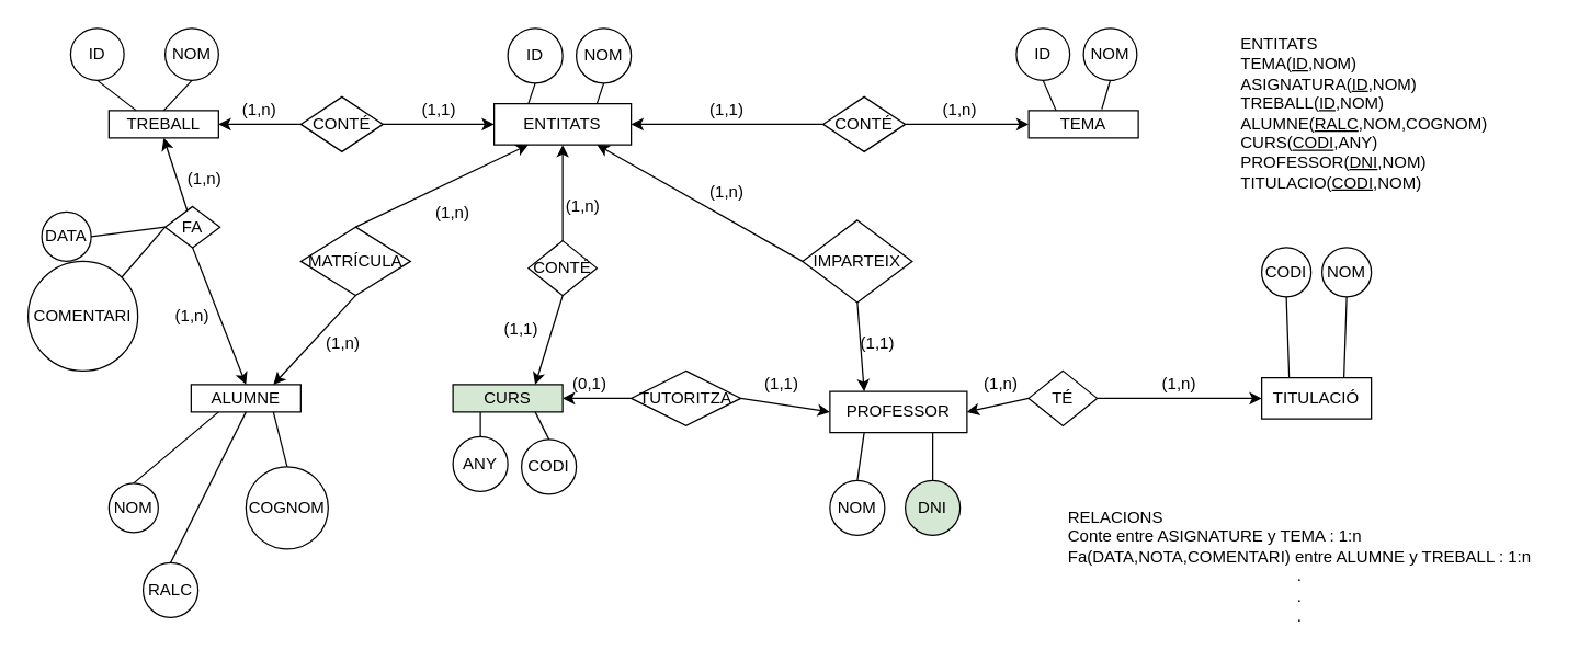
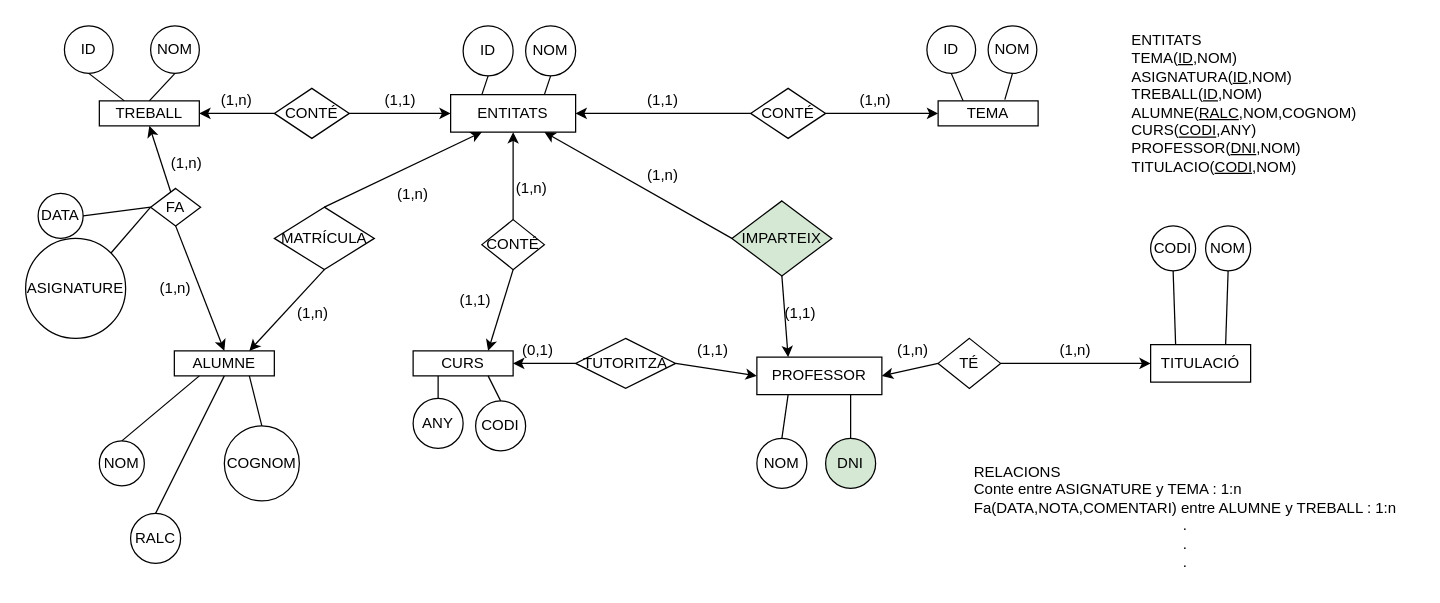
  <mxCell id="0" />
  <mxCell id="1" parent="0" />
  <mxCell id="2" value="TITULACIÓ" style="rounded=0;whiteSpace=wrap;html=1;" parent="1" vertex="1"><mxGeometry x="920" y="275" width="80" height="30" as="geometry" /></mxCell>
  <mxCell id="3" value="PROFESSOR" style="rounded=0;whiteSpace=wrap;html=1;" parent="1" vertex="1"><mxGeometry x="605" y="285" width="100" height="30" as="geometry" /></mxCell>
- <mxCell id="4" value="CURS" style="rounded=0;whiteSpace=wrap;html=1;fillColor=#d5e8d4;" parent="1" vertex="1"><mxGeometry x="330" y="280" width="80" height="20" as="geometry" /></mxCell>
+ <mxCell id="4" value="CURS" style="rounded=0;whiteSpace=wrap;html=1;" parent="1" vertex="1"><mxGeometry x="330" y="280" width="80" height="20" as="geometry" /></mxCell>
  <mxCell id="5" value="ALUMNE" style="rounded=0;whiteSpace=wrap;html=1;" parent="1" vertex="1"><mxGeometry x="138.97" y="280" width="80" height="20" as="geometry" /></mxCell>
  <mxCell id="6" value="TEMA" style="rounded=0;whiteSpace=wrap;html=1;" parent="1" vertex="1"><mxGeometry x="750" y="80" width="80" height="20" as="geometry" /></mxCell>
  <mxCell id="7" value="ENTITATS" style="rounded=0;whiteSpace=wrap;html=1;" parent="1" vertex="1"><mxGeometry x="360" y="75" width="100" height="30" as="geometry" /></mxCell>
  <mxCell id="8" value="TREBALL" style="rounded=0;whiteSpace=wrap;html=1;" parent="1" vertex="1"><mxGeometry x="78.97" y="80" width="80" height="20" as="geometry" /></mxCell>
  <mxCell id="9" value="RALC" style="ellipse;whiteSpace=wrap;html=1;aspect=fixed;" parent="1" vertex="1"><mxGeometry x="103.97" y="410" width="40" height="40" as="geometry" /></mxCell>
  <mxCell id="10" value="COGNOM" style="ellipse;whiteSpace=wrap;html=1;aspect=fixed;" parent="1" vertex="1"><mxGeometry x="178.97" y="340" width="60" height="60" as="geometry" /></mxCell>
  <mxCell id="11" value="NOM" style="ellipse;whiteSpace=wrap;html=1;aspect=fixed;" parent="1" vertex="1"><mxGeometry x="964" y="180" width="36" height="36" as="geometry" /></mxCell>
  <mxCell id="12" value="CODI" style="ellipse;whiteSpace=wrap;html=1;aspect=fixed;" parent="1" vertex="1"><mxGeometry x="380" y="320" width="40" height="40" as="geometry" /></mxCell>
  <mxCell id="13" value="ANY" style="ellipse;whiteSpace=wrap;html=1;aspect=fixed;" parent="1" vertex="1"><mxGeometry x="330" y="318" width="40" height="40" as="geometry" /></mxCell>
  <mxCell id="14" value="NOM" style="ellipse;whiteSpace=wrap;html=1;aspect=fixed;" parent="1" vertex="1"><mxGeometry x="605" y="350" width="40" height="40" as="geometry" /></mxCell>
  <mxCell id="15" value="CODI" style="ellipse;whiteSpace=wrap;html=1;aspect=fixed;" parent="1" vertex="1"><mxGeometry x="920" y="180" width="36" height="36" as="geometry" /></mxCell>
  <mxCell id="16" value="NOM" style="ellipse;whiteSpace=wrap;html=1;aspect=fixed;" parent="1" vertex="1"><mxGeometry x="420" width="40" height="40" as="geometry" y="20" /></mxCell>
  <mxCell id="17" value="ID" style="ellipse;whiteSpace=wrap;html=1;aspect=fixed;" parent="1" vertex="1"><mxGeometry x="370" width="40" height="40" as="geometry" y="20" /></mxCell>
  <mxCell id="18" value="NOM" style="ellipse;whiteSpace=wrap;html=1;aspect=fixed;" parent="1" vertex="1"><mxGeometry x="790" width="38.97" height="38" as="geometry" y="20" /></mxCell>
  <mxCell id="19" value="ID" style="ellipse;whiteSpace=wrap;html=1;aspect=fixed;" parent="1" vertex="1"><mxGeometry x="741.03" width="38.97" height="38" as="geometry" y="20" /></mxCell>
  <mxCell id="20" value="" style="endArrow=none;html=1;rounded=0;entryX=0.5;entryY=1;entryDx=0;entryDy=0;exitX=0.75;exitY=0;exitDx=0;exitDy=0;" parent="1" source="7" target="16" edge="1"><mxGeometry width="50" height="50" relative="1" as="geometry"><mxPoint x="351" y="139" as="sourcePoint" /><mxPoint x="350" y="90" as="targetPoint" /></mxGeometry></mxCell>
  <mxCell id="21" value="" style="endArrow=none;html=1;rounded=0;entryX=0.5;entryY=1;entryDx=0;entryDy=0;exitX=0.25;exitY=0;exitDx=0;exitDy=0;" parent="1" source="7" target="17" edge="1"><mxGeometry width="50" height="50" relative="1" as="geometry"><mxPoint x="580" y="280" as="sourcePoint" /><mxPoint x="630" y="230" as="targetPoint" /></mxGeometry></mxCell>
  <mxCell id="22" value="" style="endArrow=none;html=1;rounded=0;entryX=0.5;entryY=1;entryDx=0;entryDy=0;exitX=0.25;exitY=0;exitDx=0;exitDy=0;" parent="1" source="6" target="19" edge="1"><mxGeometry width="50" height="50" relative="1" as="geometry"><mxPoint x="580" y="280" as="sourcePoint" /><mxPoint x="630" y="230" as="targetPoint" /></mxGeometry></mxCell>
  <mxCell id="23" value="" style="endArrow=none;html=1;rounded=0;entryX=0.5;entryY=1;entryDx=0;entryDy=0;exitX=0.667;exitY=-0.05;exitDx=0;exitDy=0;exitPerimeter=0;" parent="1" source="6" target="18" edge="1"><mxGeometry width="50" height="50" relative="1" as="geometry"><mxPoint x="580" y="280" as="sourcePoint" /><mxPoint x="630" y="230" as="targetPoint" /></mxGeometry></mxCell>
  <mxCell id="24" value="DNI" style="ellipse;whiteSpace=wrap;html=1;aspect=fixed;fillColor=#d5e8d4;" parent="1" vertex="1"><mxGeometry x="660" y="350" width="40" height="40" as="geometry" /></mxCell>
  <mxCell id="25" value="" style="endArrow=none;html=1;rounded=0;exitX=0.5;exitY=0;exitDx=0;exitDy=0;entryX=0.75;entryY=1;entryDx=0;entryDy=0;" parent="1" source="24" target="3" edge="1"><mxGeometry width="50" height="50" relative="1" as="geometry"><mxPoint x="580" y="280" as="sourcePoint" /><mxPoint x="630" y="230" as="targetPoint" /></mxGeometry></mxCell>
  <mxCell id="26" value="" style="endArrow=none;html=1;rounded=0;exitX=0.5;exitY=0;exitDx=0;exitDy=0;entryX=0.25;entryY=1;entryDx=0;entryDy=0;" parent="1" source="14" target="3" edge="1"><mxGeometry width="50" height="50" relative="1" as="geometry"><mxPoint x="580" y="280" as="sourcePoint" /><mxPoint x="630" y="230" as="targetPoint" /></mxGeometry></mxCell>
  <mxCell id="27" value="NOM" style="ellipse;whiteSpace=wrap;html=1;aspect=fixed;" parent="1" vertex="1"><mxGeometry x="78.97" y="352" width="36" height="36" as="geometry" /></mxCell>
  <mxCell id="28" value="ID" style="ellipse;whiteSpace=wrap;html=1;aspect=fixed;" parent="1" vertex="1"><mxGeometry x="51.03" width="38.97" height="38" as="geometry" y="20" /></mxCell>
  <mxCell id="29" value="NOM" style="ellipse;whiteSpace=wrap;html=1;aspect=fixed;" parent="1" vertex="1"><mxGeometry x="120" width="38.97" height="38" as="geometry" y="20" /></mxCell>
  <mxCell id="30" value="TUTORITZA" style="rhombus;whiteSpace=wrap;html=1;" parent="1" vertex="1"><mxGeometry x="460" y="270" width="80" height="40" as="geometry" /></mxCell>
  <mxCell id="31" value="TÉ" style="rhombus;whiteSpace=wrap;html=1;" parent="1" vertex="1"><mxGeometry x="750" y="270" width="50" height="40" as="geometry" /></mxCell>
- <mxCell id="32" value="IMPARTEIX" style="rhombus;whiteSpace=wrap;html=1;" parent="1" vertex="1"><mxGeometry x="585" y="160" width="80" height="60" as="geometry" /></mxCell>
+ <mxCell id="32" value="IMPARTEIX" style="rhombus;whiteSpace=wrap;html=1;fillColor=#d5e8d4;" parent="1" vertex="1"><mxGeometry x="585" y="160" width="80" height="60" as="geometry" /></mxCell>
  <mxCell id="33" value="CONTÉ" style="rhombus;whiteSpace=wrap;html=1;" parent="1" vertex="1"><mxGeometry x="385" y="175" width="50" height="40" as="geometry" /></mxCell>
  <mxCell id="34" value="MATRÍCULA" style="rhombus;whiteSpace=wrap;html=1;" parent="1" vertex="1"><mxGeometry x="218.97" y="165" width="80" height="50" as="geometry" /></mxCell>
  <mxCell id="35" value="FA" style="rhombus;whiteSpace=wrap;html=1;" parent="1" vertex="1"><mxGeometry x="120" y="150" width="40" height="30" as="geometry" /></mxCell>
  <mxCell id="36" value="CONTÉ" style="rhombus;whiteSpace=wrap;html=1;" parent="1" vertex="1"><mxGeometry x="600" y="70" width="60" height="40" as="geometry" /></mxCell>
  <mxCell id="37" value="CONTÉ" style="rhombus;whiteSpace=wrap;html=1;" parent="1" vertex="1"><mxGeometry x="218.97" y="70" width="60" height="40" as="geometry" /></mxCell>
  <mxCell id="38" value="" style="endArrow=none;html=1;rounded=0;entryX=0.25;entryY=0;entryDx=0;entryDy=0;exitX=0.5;exitY=1;exitDx=0;exitDy=0;" parent="1" source="15" target="2" edge="1"><mxGeometry width="50" height="50" relative="1" as="geometry"><mxPoint x="938" y="220" as="sourcePoint" /><mxPoint x="650" y="270" as="targetPoint" /></mxGeometry></mxCell>
  <mxCell id="39" value="" style="endArrow=none;html=1;rounded=0;entryX=0.75;entryY=1;entryDx=0;entryDy=0;exitX=0.5;exitY=0;exitDx=0;exitDy=0;" parent="1" source="12" target="4" edge="1"><mxGeometry width="50" height="50" relative="1" as="geometry"><mxPoint x="600" y="320" as="sourcePoint" /><mxPoint x="650" y="270" as="targetPoint" /></mxGeometry></mxCell>
  <mxCell id="40" value="" style="endArrow=none;html=1;rounded=0;entryX=0.25;entryY=1;entryDx=0;entryDy=0;exitX=0.5;exitY=0;exitDx=0;exitDy=0;" parent="1" source="13" target="4" edge="1"><mxGeometry width="50" height="50" relative="1" as="geometry"><mxPoint x="600" y="320" as="sourcePoint" /><mxPoint x="650" y="270" as="targetPoint" /></mxGeometry></mxCell>
  <mxCell id="41" value="" style="endArrow=none;html=1;rounded=0;entryX=0.75;entryY=1;entryDx=0;entryDy=0;exitX=0.5;exitY=0;exitDx=0;exitDy=0;" parent="1" source="10" target="5" edge="1"><mxGeometry width="50" height="50" relative="1" as="geometry"><mxPoint x="600" y="320" as="sourcePoint" /><mxPoint x="650" y="270" as="targetPoint" /></mxGeometry></mxCell>
  <mxCell id="42" value="" style="endArrow=none;html=1;rounded=0;entryX=0.5;entryY=1;entryDx=0;entryDy=0;exitX=0.5;exitY=0;exitDx=0;exitDy=0;" parent="1" source="9" target="5" edge="1"><mxGeometry width="50" height="50" relative="1" as="geometry"><mxPoint x="600" y="320" as="sourcePoint" /><mxPoint x="100" y="210" as="targetPoint" /></mxGeometry></mxCell>
  <mxCell id="43" value="" style="endArrow=none;html=1;rounded=0;entryX=0.25;entryY=1;entryDx=0;entryDy=0;exitX=0.5;exitY=0;exitDx=0;exitDy=0;" parent="1" source="27" target="5" edge="1"><mxGeometry width="50" height="50" relative="1" as="geometry"><mxPoint x="600" y="320" as="sourcePoint" /><mxPoint x="650" y="270" as="targetPoint" /></mxGeometry></mxCell>
  <mxCell id="44" value="" style="endArrow=none;html=1;rounded=0;entryX=0.5;entryY=1;entryDx=0;entryDy=0;exitX=0.5;exitY=0;exitDx=0;exitDy=0;" parent="1" source="8" target="29" edge="1"><mxGeometry width="50" height="50" relative="1" as="geometry"><mxPoint x="600" y="320" as="sourcePoint" /><mxPoint x="650" y="270" as="targetPoint" /></mxGeometry></mxCell>
  <mxCell id="45" value="" style="endArrow=none;html=1;rounded=0;entryX=0.5;entryY=1;entryDx=0;entryDy=0;exitX=0.25;exitY=0;exitDx=0;exitDy=0;" parent="1" source="8" target="28" edge="1"><mxGeometry width="50" height="50" relative="1" as="geometry"><mxPoint x="600" y="320" as="sourcePoint" /><mxPoint x="650" y="270" as="targetPoint" /></mxGeometry></mxCell>
  <mxCell id="46" value="(1,1)" style="text;html=1;strokeColor=none;fillColor=none;align=center;verticalAlign=middle;whiteSpace=wrap;rounded=0;" parent="1" vertex="1"><mxGeometry x="560" y="270" width="20" height="20" as="geometry" /></mxCell>
  <mxCell id="47" value="(0,1)" style="text;html=1;strokeColor=none;fillColor=none;align=center;verticalAlign=middle;whiteSpace=wrap;rounded=0;" parent="1" vertex="1"><mxGeometry x="420" y="270" width="20" height="20" as="geometry" /></mxCell>
  <mxCell id="48" value="DATA" style="ellipse;whiteSpace=wrap;html=1;aspect=fixed;" parent="1" vertex="1"><mxGeometry x="30" y="154" width="36" height="36" as="geometry" /></mxCell>
- <mxCell id="49" value="COMENTARI" style="ellipse;whiteSpace=wrap;html=1;aspect=fixed;" parent="1" vertex="1"><mxGeometry y="190" width="80" height="80" as="geometry" x="20" /></mxCell>
+ <mxCell id="49" value="ASIGNATURE" style="ellipse;whiteSpace=wrap;html=1;aspect=fixed;" parent="1" vertex="1"><mxGeometry y="190" width="80" height="80" as="geometry" x="20" /></mxCell>
  <mxCell id="50" value="(1,n)" style="text;html=1;strokeColor=none;fillColor=none;align=center;verticalAlign=middle;whiteSpace=wrap;rounded=0;" parent="1" vertex="1"><mxGeometry x="720" y="270" width="20" height="20" as="geometry" /></mxCell>
  <mxCell id="51" value="(1,n)" style="text;html=1;strokeColor=none;fillColor=none;align=center;verticalAlign=middle;whiteSpace=wrap;rounded=0;" parent="1" vertex="1"><mxGeometry x="850" y="270" width="20" height="20" as="geometry" /></mxCell>
  <mxCell id="52" value="" style="endArrow=none;html=1;rounded=0;entryX=0;entryY=0.5;entryDx=0;entryDy=0;exitX=1;exitY=0;exitDx=0;exitDy=0;" parent="1" source="49" target="35" edge="1"><mxGeometry width="50" height="50" relative="1" as="geometry"><mxPoint x="76" y="142" as="sourcePoint" /><mxPoint x="130" y="165" as="targetPoint" /></mxGeometry></mxCell>
  <mxCell id="53" value="" style="endArrow=none;html=1;rounded=0;entryX=0;entryY=0.5;entryDx=0;entryDy=0;exitX=1;exitY=0.5;exitDx=0;exitDy=0;" parent="1" source="48" target="35" edge="1"><mxGeometry width="50" height="50" relative="1" as="geometry"><mxPoint x="86" y="152" as="sourcePoint" /><mxPoint x="140" y="175" as="targetPoint" /><Array as="points" /></mxGeometry></mxCell>
  <mxCell id="54" value="(1,1)" style="text;html=1;strokeColor=none;fillColor=none;align=center;verticalAlign=middle;whiteSpace=wrap;rounded=0;" parent="1" vertex="1"><mxGeometry x="630" y="240" width="20" height="20" as="geometry" /></mxCell>
  <mxCell id="55" value="(1,n)" style="text;html=1;strokeColor=none;fillColor=none;align=center;verticalAlign=middle;whiteSpace=wrap;rounded=0;" parent="1" vertex="1"><mxGeometry x="520" y="130" width="20" height="20" as="geometry" /></mxCell>
  <mxCell id="56" value="(1,1)" style="text;html=1;strokeColor=none;fillColor=none;align=center;verticalAlign=middle;whiteSpace=wrap;rounded=0;" parent="1" vertex="1"><mxGeometry x="520" y="70" width="20" height="20" as="geometry" /></mxCell>
  <mxCell id="57" value="(1,n)" style="text;html=1;strokeColor=none;fillColor=none;align=center;verticalAlign=middle;whiteSpace=wrap;rounded=0;" parent="1" vertex="1"><mxGeometry x="690" y="70" width="20" height="20" as="geometry" /></mxCell>
  <mxCell id="58" value="(1,n)" style="text;html=1;strokeColor=none;fillColor=none;align=center;verticalAlign=middle;whiteSpace=wrap;rounded=0;" parent="1" vertex="1"><mxGeometry x="320" y="145" width="20" height="20" as="geometry" /></mxCell>
  <mxCell id="59" value="(1,n)" style="text;html=1;strokeColor=none;fillColor=none;align=center;verticalAlign=middle;whiteSpace=wrap;rounded=0;" parent="1" vertex="1"><mxGeometry x="240" y="240" width="20" height="20" as="geometry" /></mxCell>
  <mxCell id="60" value="(1,n)" style="text;html=1;strokeColor=none;fillColor=none;align=center;verticalAlign=middle;whiteSpace=wrap;rounded=0;" parent="1" vertex="1"><mxGeometry x="178.97" y="70" width="20" height="20" as="geometry" /></mxCell>
  <mxCell id="61" value="(1,1)" style="text;html=1;strokeColor=none;fillColor=none;align=center;verticalAlign=middle;whiteSpace=wrap;rounded=0;" parent="1" vertex="1"><mxGeometry x="310" y="70" width="20" height="20" as="geometry" /></mxCell>
  <mxCell id="62" value="(1,n)" style="text;html=1;strokeColor=none;fillColor=none;align=center;verticalAlign=middle;whiteSpace=wrap;rounded=0;" parent="1" vertex="1"><mxGeometry x="138.97" y="120" width="20" height="20" as="geometry" /></mxCell>
  <mxCell id="63" value="(1,n)" style="text;html=1;strokeColor=none;fillColor=none;align=center;verticalAlign=middle;whiteSpace=wrap;rounded=0;" parent="1" vertex="1"><mxGeometry x="130" y="220" width="20" height="20" as="geometry" /></mxCell>
  <mxCell id="64" value="(1,1)" style="text;html=1;strokeColor=none;fillColor=none;align=center;verticalAlign=middle;whiteSpace=wrap;rounded=0;" parent="1" vertex="1"><mxGeometry x="370" y="230" width="20" height="20" as="geometry" /></mxCell>
  <mxCell id="65" value="(1,n)" style="text;html=1;strokeColor=none;fillColor=none;align=center;verticalAlign=middle;whiteSpace=wrap;rounded=0;" parent="1" vertex="1"><mxGeometry x="415" y="140" width="20" height="20" as="geometry" /></mxCell>
  <mxCell id="66" value="ENTITATS&lt;br&gt;TEMA(&lt;u&gt;ID&lt;/u&gt;,NOM)&lt;br&gt;ASIGNATURA(&lt;u&gt;ID&lt;/u&gt;,NOM)&lt;br&gt;TREBALL(&lt;u&gt;ID&lt;/u&gt;,NOM)&lt;br&gt;ALUMNE(&lt;u&gt;RALC&lt;/u&gt;,NOM,COGNOM)&lt;br&gt;CURS(&lt;u&gt;CODI&lt;/u&gt;,ANY)&lt;br&gt;PROFESSOR(&lt;u&gt;DNI&lt;/u&gt;,NOM)&lt;br&gt;TITULACIO(&lt;u&gt;CODI&lt;/u&gt;,NOM)" style="text;html=1;strokeColor=none;fillColor=none;spacing=5;spacingTop=-20;whiteSpace=wrap;overflow=hidden;rounded=0;" parent="1" vertex="1"><mxGeometry x="900" y="35" width="190" height="115" as="geometry" /></mxCell>
  <mxCell id="67" value="" style="endArrow=none;html=1;rounded=0;entryX=0.5;entryY=1;entryDx=0;entryDy=0;exitX=0.75;exitY=0;exitDx=0;exitDy=0;" parent="1" source="2" target="11" edge="1"><mxGeometry width="50" height="50" relative="1" as="geometry"><mxPoint x="600" y="290" as="sourcePoint" /><mxPoint x="650" y="240" as="targetPoint" /></mxGeometry></mxCell>
  <mxCell id="68" value="RELACIONS&lt;br&gt;Conte entre ASIGNATURE y TEMA : 1:n&lt;br&gt;Fa(DATA,NOTA,COMENTARI) entre ALUMNE y TREBALL : 1:n&lt;br&gt;&lt;div style=&quot;text-align: center;&quot;&gt;&lt;span style=&quot;background-color: initial;&quot;&gt;.&lt;/span&gt;&lt;/div&gt;&lt;div style=&quot;text-align: center;&quot;&gt;&lt;span style=&quot;background-color: initial;&quot;&gt;.&lt;/span&gt;&lt;/div&gt;&lt;div style=&quot;text-align: center;&quot;&gt;&lt;span style=&quot;background-color: initial;&quot;&gt;.&lt;/span&gt;&lt;/div&gt;" style="text;html=1;strokeColor=none;fillColor=none;spacing=5;spacingTop=-20;whiteSpace=wrap;overflow=hidden;rounded=0;" parent="1" vertex="1"><mxGeometry x="774" y="380" width="356" height="80" as="geometry" /></mxCell>
  <mxCell id="69" value="" style="endArrow=classic;html=1;rounded=0;exitX=0;exitY=0.5;exitDx=0;exitDy=0;entryX=1;entryY=0.5;entryDx=0;entryDy=0;" edge="1" parent="1" source="36" target="7"><mxGeometry width="50" height="50" relative="1" as="geometry"><mxPoint x="580" y="390" as="sourcePoint" /><mxPoint x="630" y="340" as="targetPoint" /></mxGeometry></mxCell>
  <mxCell id="70" value="" style="endArrow=classic;html=1;rounded=0;exitX=1;exitY=0.5;exitDx=0;exitDy=0;entryX=0;entryY=0.5;entryDx=0;entryDy=0;" edge="1" parent="1" source="37" target="7"><mxGeometry width="50" height="50" relative="1" as="geometry"><mxPoint x="580" y="390" as="sourcePoint" /><mxPoint x="630" y="340" as="targetPoint" /></mxGeometry></mxCell>
  <mxCell id="71" value="" style="endArrow=classic;html=1;rounded=0;exitX=0;exitY=0.5;exitDx=0;exitDy=0;entryX=1;entryY=0.5;entryDx=0;entryDy=0;" edge="1" parent="1" source="37" target="8"><mxGeometry width="50" height="50" relative="1" as="geometry"><mxPoint x="580" y="390" as="sourcePoint" /><mxPoint x="630" y="340" as="targetPoint" /></mxGeometry></mxCell>
  <mxCell id="72" value="" style="endArrow=classic;html=1;rounded=0;entryX=0.5;entryY=1;entryDx=0;entryDy=0;" edge="1" parent="1" source="35" target="8"><mxGeometry width="50" height="50" relative="1" as="geometry"><mxPoint x="580" y="390" as="sourcePoint" /><mxPoint x="630" y="340" as="targetPoint" /></mxGeometry></mxCell>
  <mxCell id="73" value="" style="endArrow=classic;html=1;rounded=0;exitX=0.5;exitY=1;exitDx=0;exitDy=0;entryX=0.5;entryY=0;entryDx=0;entryDy=0;" edge="1" parent="1" source="35" target="5"><mxGeometry width="50" height="50" relative="1" as="geometry"><mxPoint x="580" y="390" as="sourcePoint" /><mxPoint x="630" y="340" as="targetPoint" /></mxGeometry></mxCell>
  <mxCell id="74" value="" style="endArrow=classic;html=1;rounded=0;exitX=0.5;exitY=1;exitDx=0;exitDy=0;entryX=0.75;entryY=0;entryDx=0;entryDy=0;" edge="1" parent="1" source="34" target="5"><mxGeometry width="50" height="50" relative="1" as="geometry"><mxPoint x="580" y="390" as="sourcePoint" /><mxPoint x="630" y="340" as="targetPoint" /></mxGeometry></mxCell>
  <mxCell id="75" value="" style="endArrow=classic;html=1;rounded=0;exitX=0.5;exitY=0;exitDx=0;exitDy=0;entryX=0.25;entryY=1;entryDx=0;entryDy=0;" edge="1" parent="1" source="34" target="7"><mxGeometry width="50" height="50" relative="1" as="geometry"><mxPoint x="580" y="390" as="sourcePoint" /><mxPoint x="630" y="340" as="targetPoint" /></mxGeometry></mxCell>
  <mxCell id="76" value="" style="endArrow=classic;html=1;rounded=0;exitX=0.5;exitY=0;exitDx=0;exitDy=0;entryX=0.5;entryY=1;entryDx=0;entryDy=0;" edge="1" parent="1" source="33" target="7"><mxGeometry width="50" height="50" relative="1" as="geometry"><mxPoint x="580" y="390" as="sourcePoint" /><mxPoint x="630" y="340" as="targetPoint" /></mxGeometry></mxCell>
  <mxCell id="77" value="" style="endArrow=classic;html=1;rounded=0;exitX=0.5;exitY=1;exitDx=0;exitDy=0;entryX=0.75;entryY=0;entryDx=0;entryDy=0;" edge="1" parent="1" source="33" target="4"><mxGeometry width="50" height="50" relative="1" as="geometry"><mxPoint x="580" y="390" as="sourcePoint" /><mxPoint x="630" y="340" as="targetPoint" /></mxGeometry></mxCell>
  <mxCell id="78" value="" style="endArrow=classic;html=1;rounded=0;exitX=0;exitY=0.5;exitDx=0;exitDy=0;entryX=0.75;entryY=1;entryDx=0;entryDy=0;" edge="1" parent="1" source="32" target="7"><mxGeometry width="50" height="50" relative="1" as="geometry"><mxPoint x="580" y="390" as="sourcePoint" /><mxPoint x="630" y="340" as="targetPoint" /></mxGeometry></mxCell>
  <mxCell id="79" value="" style="endArrow=classic;html=1;rounded=0;exitX=1;exitY=0.5;exitDx=0;exitDy=0;entryX=0;entryY=0.5;entryDx=0;entryDy=0;" edge="1" parent="1" source="36" target="6"><mxGeometry width="50" height="50" relative="1" as="geometry"><mxPoint x="520" y="430" as="sourcePoint" /><mxPoint x="680" y="170" as="targetPoint" /></mxGeometry></mxCell>
  <mxCell id="80" value="" style="endArrow=classic;html=1;rounded=0;exitX=0.5;exitY=1;exitDx=0;exitDy=0;entryX=0.25;entryY=0;entryDx=0;entryDy=0;" edge="1" parent="1" source="32" target="3"><mxGeometry width="50" height="50" relative="1" as="geometry"><mxPoint x="580" y="390" as="sourcePoint" /><mxPoint x="630" y="340" as="targetPoint" /></mxGeometry></mxCell>
  <mxCell id="81" value="" style="endArrow=classic;html=1;rounded=0;exitX=0;exitY=0.5;exitDx=0;exitDy=0;entryX=1;entryY=0.5;entryDx=0;entryDy=0;" edge="1" parent="1" source="30" target="4"><mxGeometry width="50" height="50" relative="1" as="geometry"><mxPoint x="580" y="390" as="sourcePoint" /><mxPoint x="630" y="340" as="targetPoint" /></mxGeometry></mxCell>
  <mxCell id="82" value="" style="endArrow=classic;html=1;rounded=0;exitX=1;exitY=0.5;exitDx=0;exitDy=0;entryX=0;entryY=0.5;entryDx=0;entryDy=0;" edge="1" parent="1" source="30" target="3"><mxGeometry width="50" height="50" relative="1" as="geometry"><mxPoint x="580" y="390" as="sourcePoint" /><mxPoint x="550" y="340" as="targetPoint" /></mxGeometry></mxCell>
  <mxCell id="83" value="" style="endArrow=classic;html=1;rounded=0;exitX=0;exitY=0.5;exitDx=0;exitDy=0;entryX=1;entryY=0.5;entryDx=0;entryDy=0;" edge="1" parent="1" source="31" target="3"><mxGeometry width="50" height="50" relative="1" as="geometry"><mxPoint x="720" y="388" as="sourcePoint" /><mxPoint x="770" y="338" as="targetPoint" /></mxGeometry></mxCell>
  <mxCell id="84" value="" style="endArrow=classic;html=1;rounded=0;exitX=1;exitY=0.5;exitDx=0;exitDy=0;entryX=0;entryY=0.5;entryDx=0;entryDy=0;" edge="1" parent="1" source="31" target="2"><mxGeometry width="50" height="50" relative="1" as="geometry"><mxPoint x="820" y="363" as="sourcePoint" /><mxPoint x="870" y="313" as="targetPoint" /></mxGeometry></mxCell>
